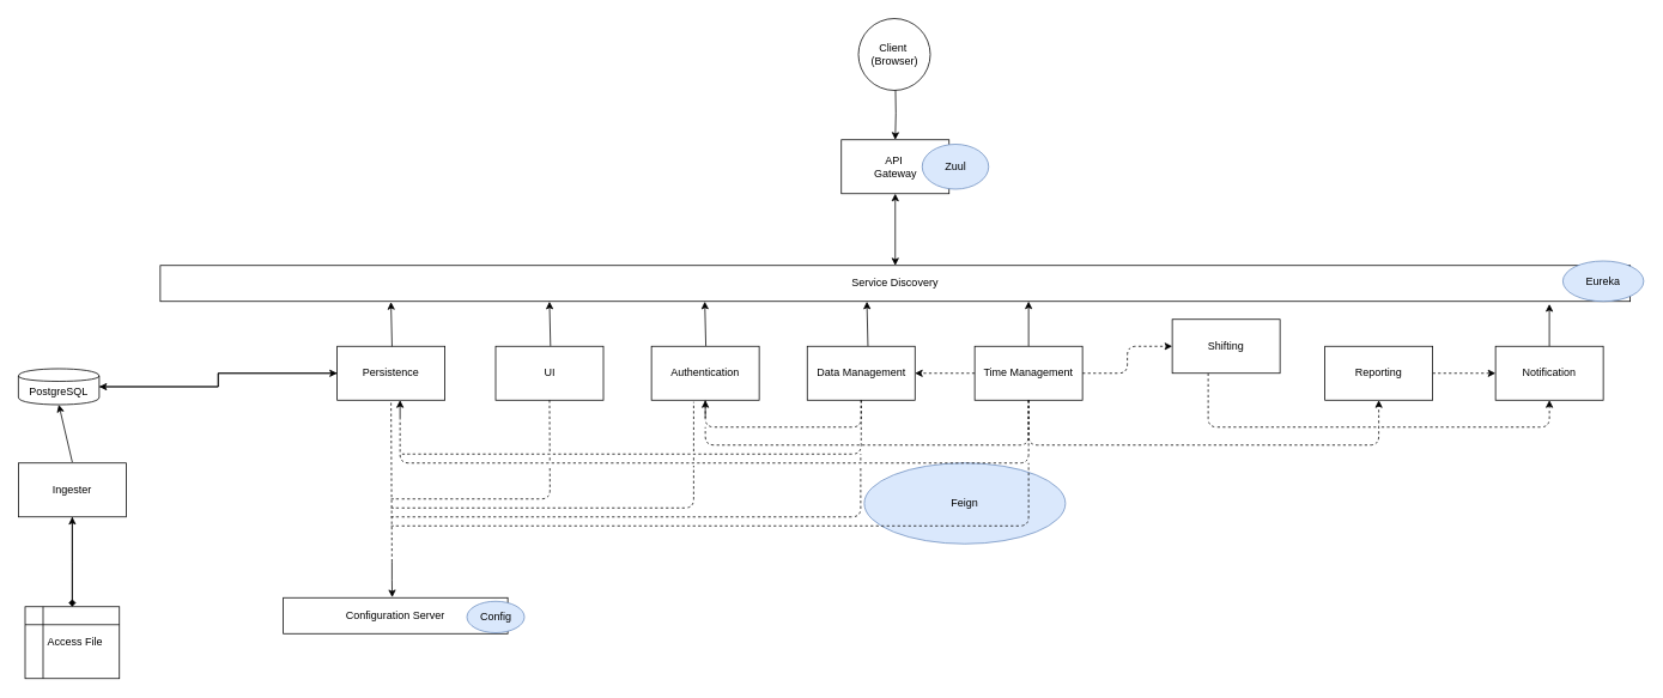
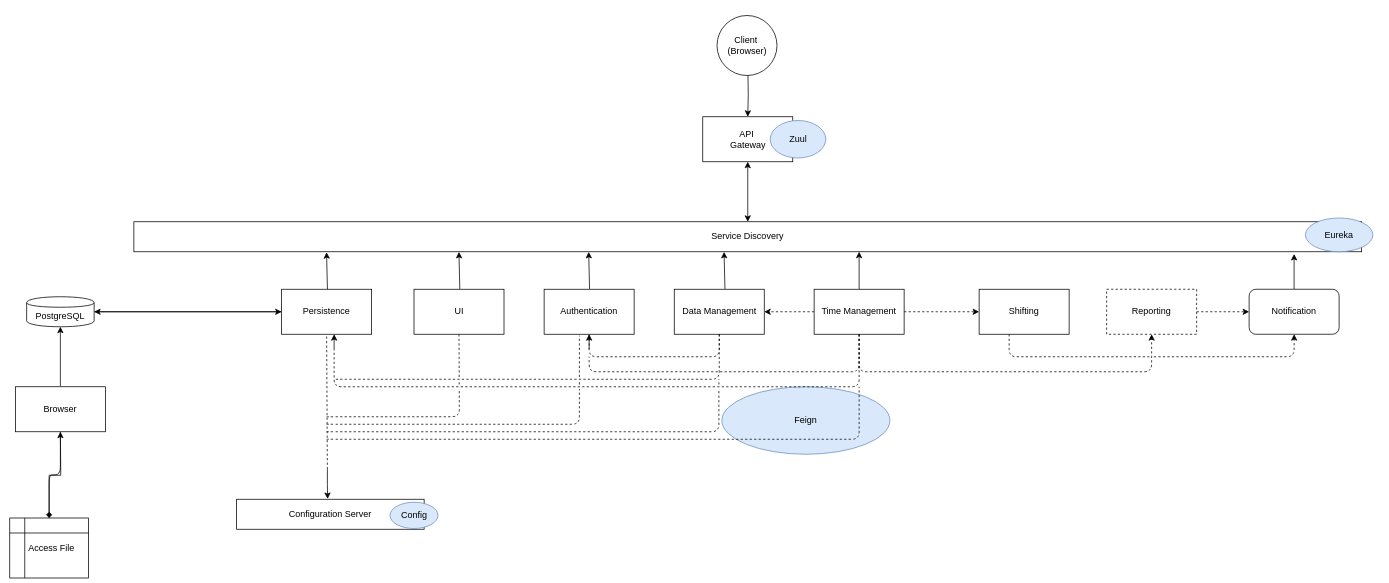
  <mxCell id="0" />
  <mxCell id="1" parent="0" />
  <mxCell id="2" style="edgeStyle=orthogonalEdgeStyle;rounded=0;orthogonalLoop=1;jettySize=auto;html=1;exitX=0.5;exitY=1;exitDx=0;exitDy=0;" edge="1" parent="1" target="4"><mxGeometry relative="1" as="geometry"><mxPoint x="996.706" y="94.882" as="sourcePoint" /></mxGeometry></mxCell>
  <mxCell id="3" value="Client&amp;nbsp;&lt;br&gt;(Browser)&lt;br&gt;" style="ellipse;whiteSpace=wrap;html=1;aspect=fixed;" vertex="1" parent="1"><mxGeometry x="955.5" y="20" width="80" height="80" as="geometry" /></mxCell>
  <mxCell id="4" value="API&amp;nbsp;&lt;br&gt;Gateway&lt;br&gt;" style="rounded=0;whiteSpace=wrap;html=1;" vertex="1" parent="1"><mxGeometry x="936.5" y="155" width="120" height="60" as="geometry" /></mxCell>
  <mxCell id="5" value="Service Discovery" style="rounded=0;whiteSpace=wrap;html=1;" vertex="1" parent="1"><mxGeometry x="178" y="295" width="1637" height="40" as="geometry" /></mxCell>
  <mxCell id="6" value="Authentication&lt;br&gt;" style="rounded=0;whiteSpace=wrap;html=1;" vertex="1" parent="1"><mxGeometry x="725" y="385" width="120" height="60" as="geometry" /></mxCell>
  <mxCell id="7" value="UI&lt;br&gt;" style="rounded=0;whiteSpace=wrap;html=1;" vertex="1" parent="1"><mxGeometry x="551.5" y="385" width="120" height="60" as="geometry" /></mxCell>
  <mxCell id="8" style="edgeStyle=orthogonalEdgeStyle;rounded=1;jumpStyle=gap;orthogonalLoop=1;jettySize=auto;html=1;entryX=0.5;entryY=0;entryDx=0;entryDy=0;strokeColor=#000000;endArrow=diamond;" edge="1" parent="1" source="9" target="17"><mxGeometry relative="1" as="geometry" /></mxCell>
- <mxCell id="9" value="Ingester&lt;br&gt;" style="rounded=0;whiteSpace=wrap;html=1;" vertex="1" parent="1"><mxGeometry x="20" y="515" width="120" height="60" as="geometry" /></mxCell>
+ <mxCell id="9" value="Browser&lt;br&gt;" style="rounded=0;whiteSpace=wrap;html=1;" vertex="1" parent="1"><mxGeometry x="20" y="515" width="120" height="60" as="geometry" /></mxCell>
  <mxCell id="10" value="Data Management&lt;br&gt;" style="rounded=0;whiteSpace=wrap;html=1;" vertex="1" parent="1"><mxGeometry x="898.5" y="385" width="120" height="60" as="geometry" /></mxCell>
  <mxCell id="11" style="edgeStyle=orthogonalEdgeStyle;rounded=0;orthogonalLoop=1;jettySize=auto;html=1;entryX=0;entryY=0.5;entryDx=0;entryDy=0;" edge="1" parent="1" source="12" target="15"><mxGeometry relative="1" as="geometry" /></mxCell>
- <mxCell id="12" value="PostgreSQL" style="shape=cylinder;whiteSpace=wrap;html=1;boundedLbl=1;backgroundOutline=1;" vertex="1" parent="1"><mxGeometry x="20" y="410" width="90" height="40" as="geometry" /></mxCell>
+ <mxCell id="12" value="PostgreSQL" style="shape=cylinder;whiteSpace=wrap;html=1;boundedLbl=1;backgroundOutline=1;" vertex="1" parent="1"><mxGeometry x="35" y="395" width="90" height="40" as="geometry" /></mxCell>
  <mxCell id="13" style="edgeStyle=orthogonalEdgeStyle;rounded=0;orthogonalLoop=1;jettySize=auto;html=1;entryX=1;entryY=0.5;entryDx=0;entryDy=0;" edge="1" parent="1" source="15" target="12"><mxGeometry relative="1" as="geometry" /></mxCell>
  <mxCell id="14" style="edgeStyle=orthogonalEdgeStyle;rounded=0;orthogonalLoop=1;jettySize=auto;html=1;entryX=0.5;entryY=0;entryDx=0;entryDy=0;" edge="1" parent="1"><mxGeometry relative="1" as="geometry"><mxPoint x="436" y="625" as="sourcePoint" /><mxPoint x="436.294" y="664.588" as="targetPoint" /><Array as="points"><mxPoint x="436" y="645" /><mxPoint x="436" y="645" /></Array></mxGeometry></mxCell>
  <mxCell id="15" value="Persistence&lt;br&gt;" style="rounded=0;whiteSpace=wrap;html=1;" vertex="1" parent="1"><mxGeometry x="375" y="385" width="120" height="60" as="geometry" /></mxCell>
  <mxCell id="16" style="edgeStyle=orthogonalEdgeStyle;rounded=0;orthogonalLoop=1;jettySize=auto;html=1;" edge="1" parent="1" source="17"><mxGeometry relative="1" as="geometry"><mxPoint x="80" y="575" as="targetPoint" /></mxGeometry></mxCell>
- <mxCell id="17" value="&amp;nbsp; Access File" style="shape=internalStorage;whiteSpace=wrap;html=1;backgroundOutline=1;" vertex="1" parent="1"><mxGeometry x="27.5" y="675" width="105" height="80" as="geometry" /></mxCell>
+ <mxCell id="17" value="&amp;nbsp; Access File" style="shape=internalStorage;whiteSpace=wrap;html=1;backgroundOutline=1;" vertex="1" parent="1"><mxGeometry x="12.5" y="690" width="105" height="80" as="geometry" /></mxCell>
  <mxCell id="18" value="Configuration Server" style="rounded=0;whiteSpace=wrap;html=1;" vertex="1" parent="1"><mxGeometry x="315" y="665" width="250" height="40" as="geometry" /></mxCell>
  <mxCell id="19" value="" style="endArrow=classic;html=1;exitX=0.5;exitY=0;exitDx=0;exitDy=0;entryX=0.081;entryY=1.004;entryDx=0;entryDy=0;entryPerimeter=0;" edge="1" parent="1"><mxGeometry width="50" height="50" relative="1" as="geometry"><mxPoint x="612.588" y="384.588" as="sourcePoint" /><mxPoint x="611.412" y="335.176" as="targetPoint" /></mxGeometry></mxCell>
  <mxCell id="20" value="" style="endArrow=classic;html=1;exitX=0.5;exitY=0;exitDx=0;exitDy=0;entryX=0.081;entryY=1.004;entryDx=0;entryDy=0;entryPerimeter=0;" edge="1" parent="1"><mxGeometry width="50" height="50" relative="1" as="geometry"><mxPoint x="785.588" y="384.588" as="sourcePoint" /><mxPoint x="784.412" y="335.176" as="targetPoint" /></mxGeometry></mxCell>
  <mxCell id="21" value="" style="endArrow=classic;html=1;exitX=0.5;exitY=0;exitDx=0;exitDy=0;entryX=0.081;entryY=1.004;entryDx=0;entryDy=0;entryPerimeter=0;" edge="1" parent="1"><mxGeometry width="50" height="50" relative="1" as="geometry"><mxPoint x="966.088" y="384.588" as="sourcePoint" /><mxPoint x="964.912" y="335.176" as="targetPoint" /></mxGeometry></mxCell>
  <mxCell id="22" value="" style="endArrow=classic;html=1;exitX=0.5;exitY=0;exitDx=0;exitDy=0;entryX=0.081;entryY=1.004;entryDx=0;entryDy=0;entryPerimeter=0;" edge="1" parent="1"><mxGeometry width="50" height="50" relative="1" as="geometry"><mxPoint x="436.088" y="385.088" as="sourcePoint" /><mxPoint x="434.912" y="335.676" as="targetPoint" /></mxGeometry></mxCell>
  <mxCell id="23" value="" style="endArrow=classic;startArrow=classic;html=1;entryX=0.5;entryY=1;entryDx=0;entryDy=0;exitX=0.5;exitY=0;exitDx=0;exitDy=0;" edge="1" parent="1" source="5" target="4"><mxGeometry width="50" height="50" relative="1" as="geometry"><mxPoint x="934.971" y="295.176" as="sourcePoint" /><mxPoint x="808.059" y="255.176" as="targetPoint" /></mxGeometry></mxCell>
  <mxCell id="24" value="" style="endArrow=classic;html=1;entryX=0.5;entryY=1;entryDx=0;entryDy=0;" edge="1" parent="1" target="12"><mxGeometry width="50" height="50" relative="1" as="geometry"><mxPoint x="80" y="514" as="sourcePoint" /><mxPoint x="115" y="475" as="targetPoint" /></mxGeometry></mxCell>
  <mxCell id="25" value="" style="endArrow=none;dashed=1;html=1;entryX=0.5;entryY=1;entryDx=0;entryDy=0;" edge="1" parent="1" target="15"><mxGeometry width="50" height="50" relative="1" as="geometry"><mxPoint x="436" y="625" as="sourcePoint" /><mxPoint x="455" y="455" as="targetPoint" /></mxGeometry></mxCell>
  <mxCell id="26" value="Zuul" style="ellipse;whiteSpace=wrap;html=1;fillColor=#dae8fc;strokeColor=#6c8ebf;" vertex="1" parent="1"><mxGeometry x="1026.5" y="160" width="74" height="50" as="geometry" /></mxCell>
  <mxCell id="27" value="Config" style="ellipse;whiteSpace=wrap;html=1;fillColor=#dae8fc;strokeColor=#6c8ebf;" vertex="1" parent="1"><mxGeometry x="519.5" y="669" width="64" height="35" as="geometry" /></mxCell>
  <mxCell id="28" value="Feign" style="ellipse;whiteSpace=wrap;html=1;fillColor=#dae8fc;strokeColor=#6c8ebf;" vertex="1" parent="1"><mxGeometry x="962" y="515" width="224" height="90" as="geometry" /></mxCell>
  <mxCell id="29" value="Eureka" style="ellipse;whiteSpace=wrap;html=1;fillColor=#dae8fc;strokeColor=#6c8ebf;" vertex="1" parent="1"><mxGeometry x="1740" y="290" width="90" height="45" as="geometry" /></mxCell>
  <mxCell id="30" style="edgeStyle=orthogonalEdgeStyle;rounded=1;orthogonalLoop=1;jettySize=auto;html=1;jumpStyle=arc;dashed=1;endArrow=none;exitX=0.5;exitY=1;exitDx=0;exitDy=0;entryX=0.5;entryY=1;entryDx=0;entryDy=0;" edge="1" parent="1" source="10" target="6"><mxGeometry relative="1" as="geometry"><mxPoint x="1045" y="495" as="targetPoint" /><Array as="points"><mxPoint x="958" y="475" /><mxPoint x="785" y="475" /></Array></mxGeometry></mxCell>
  <mxCell id="31" value="" style="edgeStyle=orthogonalEdgeStyle;rounded=1;jumpStyle=gap;orthogonalLoop=1;jettySize=auto;html=1;strokeColor=#000000;" edge="1" parent="1" source="35" target="5"><mxGeometry relative="1" as="geometry"><Array as="points"><mxPoint x="1145" y="345" /><mxPoint x="1145" y="345" /></Array></mxGeometry></mxCell>
  <mxCell id="32" value="" style="edgeStyle=orthogonalEdgeStyle;rounded=1;jumpStyle=gap;orthogonalLoop=1;jettySize=auto;html=1;strokeColor=#000000;dashed=1;entryX=0.5;entryY=1;entryDx=0;entryDy=0;" edge="1" parent="1" source="35" target="50"><mxGeometry relative="1" as="geometry"><mxPoint x="1545" y="535" as="targetPoint" /><Array as="points"><mxPoint x="1145" y="495" /><mxPoint x="1535" y="495" /></Array></mxGeometry></mxCell>
  <mxCell id="33" value="" style="edgeStyle=orthogonalEdgeStyle;rounded=1;jumpStyle=gap;orthogonalLoop=1;jettySize=auto;html=1;dashed=1;strokeColor=#000000;" edge="1" parent="1" source="35" target="10"><mxGeometry relative="1" as="geometry" /></mxCell>
  <mxCell id="34" value="" style="edgeStyle=orthogonalEdgeStyle;rounded=1;jumpStyle=gap;orthogonalLoop=1;jettySize=auto;html=1;dashed=1;strokeColor=#000000;" edge="1" parent="1" source="35" target="48"><mxGeometry relative="1" as="geometry" /></mxCell>
  <mxCell id="35" value="Time Management&lt;br&gt;" style="rounded=0;whiteSpace=wrap;html=1;" vertex="1" parent="1"><mxGeometry x="1085" y="385" width="120" height="60" as="geometry" /></mxCell>
  <mxCell id="36" value="" style="endArrow=classic;html=1;" edge="1" parent="1"><mxGeometry width="50" height="50" relative="1" as="geometry"><mxPoint x="785" y="465" as="sourcePoint" /><mxPoint x="785" y="445" as="targetPoint" /><Array as="points" /></mxGeometry></mxCell>
  <mxCell id="37" style="edgeStyle=orthogonalEdgeStyle;rounded=1;orthogonalLoop=1;jettySize=auto;html=1;jumpStyle=arc;dashed=1;endArrow=none;exitX=0.5;exitY=1;exitDx=0;exitDy=0;" edge="1" parent="1"><mxGeometry relative="1" as="geometry"><mxPoint x="785" y="475" as="targetPoint" /><mxPoint x="1144.941" y="445.088" as="sourcePoint" /><Array as="points"><mxPoint x="1145" y="495" /><mxPoint x="785" y="495" /></Array></mxGeometry></mxCell>
  <mxCell id="38" style="edgeStyle=orthogonalEdgeStyle;rounded=1;orthogonalLoop=1;jettySize=auto;html=1;jumpStyle=arc;dashed=1;endArrow=none;" edge="1" parent="1"><mxGeometry relative="1" as="geometry"><mxPoint x="445" y="465" as="targetPoint" /><mxPoint x="1145" y="445" as="sourcePoint" /><Array as="points"><mxPoint x="1145" y="515" /><mxPoint x="445" y="515" /></Array></mxGeometry></mxCell>
  <mxCell id="39" value="" style="endArrow=classic;html=1;" edge="1" parent="1"><mxGeometry width="50" height="50" relative="1" as="geometry"><mxPoint x="445" y="465" as="sourcePoint" /><mxPoint x="445" y="445" as="targetPoint" /><Array as="points" /></mxGeometry></mxCell>
  <mxCell id="40" style="edgeStyle=orthogonalEdgeStyle;rounded=1;orthogonalLoop=1;jettySize=auto;html=1;jumpStyle=none;dashed=1;endArrow=none;exitX=0.5;exitY=1;exitDx=0;exitDy=0;" edge="1" parent="1" source="10"><mxGeometry relative="1" as="geometry"><mxPoint x="445" y="505" as="targetPoint" /><mxPoint x="967.941" y="454.588" as="sourcePoint" /><Array as="points"><mxPoint x="958" y="505" /><mxPoint x="456" y="505" /></Array></mxGeometry></mxCell>
  <mxCell id="41" value="" style="endArrow=none;dashed=1;html=1;strokeColor=#000000;entryX=0.5;entryY=1;entryDx=0;entryDy=0;jumpStyle=gap;" edge="1" parent="1" target="7"><mxGeometry width="50" height="50" relative="1" as="geometry"><mxPoint x="435" y="555" as="sourcePoint" /><mxPoint x="75" y="775" as="targetPoint" /><Array as="points"><mxPoint x="612" y="555" /></Array></mxGeometry></mxCell>
  <mxCell id="42" value="" style="endArrow=none;dashed=1;html=1;strokeColor=#000000;entryX=0.392;entryY=1.032;entryDx=0;entryDy=0;jumpStyle=gap;entryPerimeter=0;" edge="1" parent="1" target="6"><mxGeometry width="50" height="50" relative="1" as="geometry"><mxPoint x="435" y="565" as="sourcePoint" /><mxPoint x="622.059" y="454.588" as="targetPoint" /><Array as="points"><mxPoint x="675" y="565" /><mxPoint x="772" y="565" /></Array></mxGeometry></mxCell>
  <mxCell id="43" value="" style="endArrow=none;dashed=1;html=1;strokeColor=#000000;jumpStyle=gap;" edge="1" parent="1"><mxGeometry width="50" height="50" relative="1" as="geometry"><mxPoint x="435" y="575" as="sourcePoint" /><mxPoint x="958" y="505" as="targetPoint" /><Array as="points"><mxPoint x="685" y="575" /><mxPoint x="958" y="575" /></Array></mxGeometry></mxCell>
  <mxCell id="44" value="" style="endArrow=none;dashed=1;html=1;strokeColor=#000000;jumpStyle=gap;" edge="1" parent="1"><mxGeometry width="50" height="50" relative="1" as="geometry"><mxPoint x="435" y="585" as="sourcePoint" /><mxPoint x="1145" y="515" as="targetPoint" /><Array as="points"><mxPoint x="915" y="585" /><mxPoint x="1145" y="585" /></Array></mxGeometry></mxCell>
  <mxCell id="45" value="" style="edgeStyle=orthogonalEdgeStyle;rounded=1;jumpStyle=gap;orthogonalLoop=1;jettySize=auto;html=1;strokeColor=#000000;entryX=0.945;entryY=1.075;entryDx=0;entryDy=0;entryPerimeter=0;" edge="1" parent="1" source="46" target="5"><mxGeometry relative="1" as="geometry"><mxPoint x="1595" y="338" as="targetPoint" /></mxGeometry></mxCell>
- <mxCell id="46" value="Notification" style="rounded=0;whiteSpace=wrap;html=1;" vertex="1" parent="1"><mxGeometry x="1665" y="385" width="120" height="60" as="geometry" /></mxCell>
+ <mxCell id="46" value="Notification" style="whiteSpace=wrap;html=1;rounded=1;" vertex="1" parent="1"><mxGeometry x="1665" y="385" width="120" height="60" as="geometry" /></mxCell>
  <mxCell id="47" style="edgeStyle=orthogonalEdgeStyle;rounded=1;jumpStyle=gap;orthogonalLoop=1;jettySize=auto;html=1;dashed=1;strokeColor=#000000;entryX=0.5;entryY=1;entryDx=0;entryDy=0;" edge="1" parent="1" source="48" target="46"><mxGeometry relative="1" as="geometry"><mxPoint x="1725" y="455" as="targetPoint" /><Array as="points"><mxPoint x="1345" y="475" /><mxPoint x="1725" y="475" /></Array></mxGeometry></mxCell>
- <mxCell id="48" value="Shifting&lt;br&gt;" style="rounded=0;whiteSpace=wrap;html=1;" vertex="1" parent="1"><mxGeometry x="1305" y="355" width="120" height="60" as="geometry" /></mxCell>
+ <mxCell id="48" value="Shifting&lt;br&gt;" style="rounded=0;whiteSpace=wrap;html=1;" vertex="1" parent="1"><mxGeometry x="1305" y="385" width="120" height="60" as="geometry" /></mxCell>
  <mxCell id="49" value="" style="edgeStyle=orthogonalEdgeStyle;rounded=1;jumpStyle=gap;orthogonalLoop=1;jettySize=auto;html=1;dashed=1;strokeColor=#000000;" edge="1" parent="1" source="50" target="46"><mxGeometry relative="1" as="geometry" /></mxCell>
- <mxCell id="50" value="Reporting&lt;br&gt;" style="rounded=0;whiteSpace=wrap;html=1;" vertex="1" parent="1"><mxGeometry x="1475" y="385" width="120" height="60" as="geometry" /></mxCell>
+ <mxCell id="50" value="Reporting&lt;br&gt;" style="rounded=0;whiteSpace=wrap;html=1;dashed=1;" vertex="1" parent="1"><mxGeometry x="1475" y="385" width="120" height="60" as="geometry" /></mxCell>
